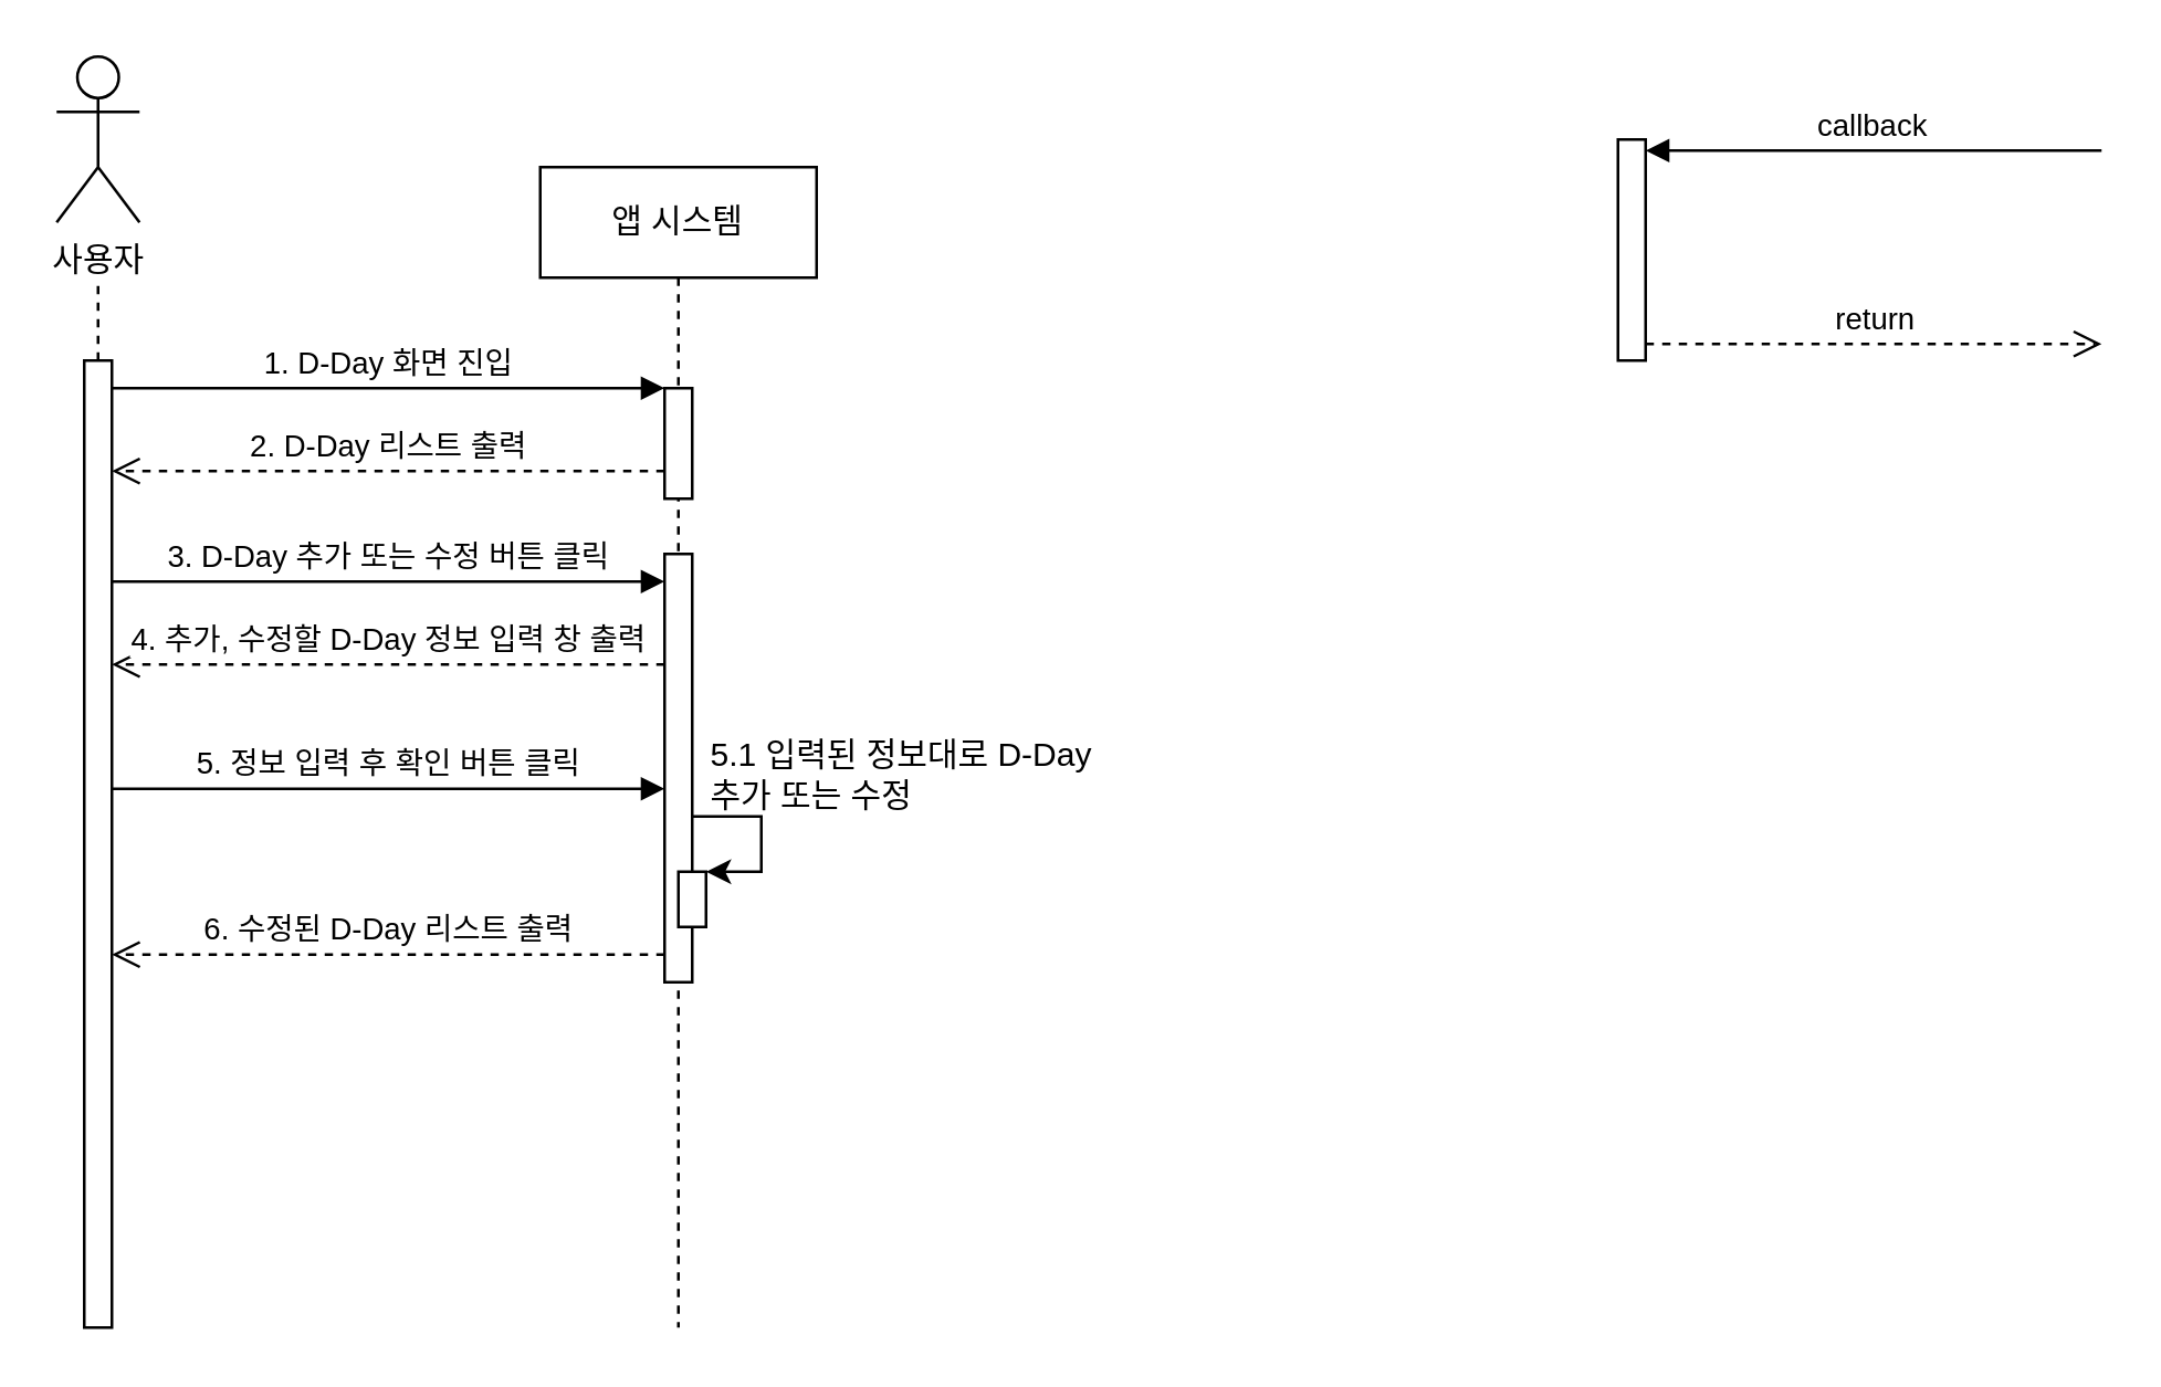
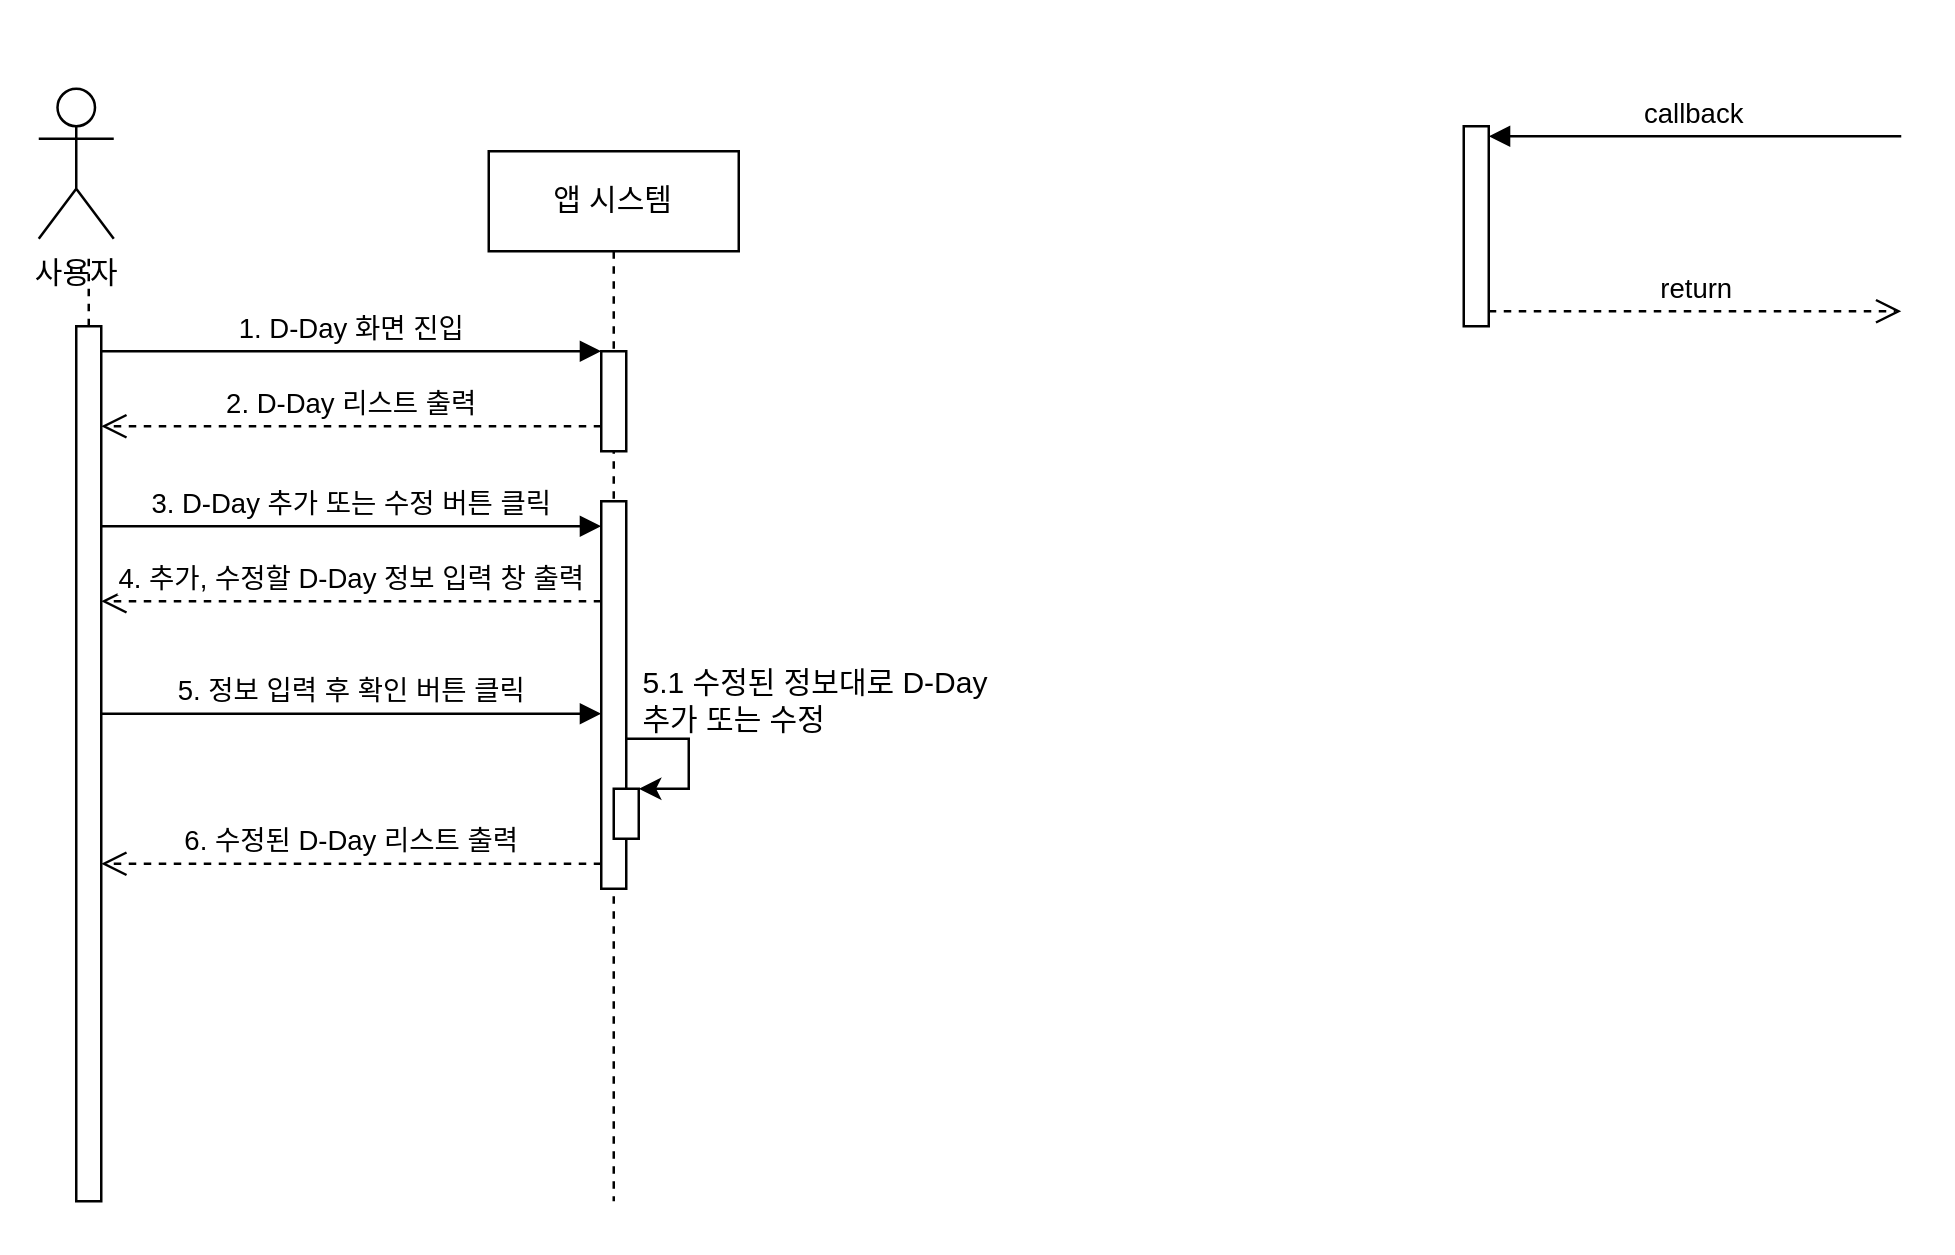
  <mxCell id="0" />
  <mxCell id="1" parent="0" />
  <mxCell id="2" value="앱 시스템" style="shape=umlLifeline;perimeter=lifelinePerimeter;whiteSpace=wrap;html=1;container=0;dropTarget=0;collapsible=0;recursiveResize=0;outlineConnect=0;portConstraint=eastwest;newEdgeStyle={&quot;edgeStyle&quot;:&quot;elbowEdgeStyle&quot;,&quot;elbow&quot;:&quot;vertical&quot;,&quot;curved&quot;:0,&quot;rounded&quot;:0};" parent="1" vertex="1"><mxGeometry x="195" y="60" width="100" height="420" as="geometry" /></mxCell>
  <mxCell id="3" value="" style="html=1;points=[];perimeter=orthogonalPerimeter;outlineConnect=0;targetShapes=umlLifeline;portConstraint=eastwest;newEdgeStyle={&quot;edgeStyle&quot;:&quot;elbowEdgeStyle&quot;,&quot;elbow&quot;:&quot;vertical&quot;,&quot;curved&quot;:0,&quot;rounded&quot;:0};" parent="2" vertex="1"><mxGeometry x="45" y="80" width="10" height="40" as="geometry" /></mxCell>
- <mxCell id="4" value="5.1 입력된 정보대로 D-Day&lt;div&gt;추가 또는 수정&lt;/div&gt;" style="text;html=1;align=left;verticalAlign=middle;resizable=0;points=[];autosize=1;strokeColor=none;fillColor=none;" vertex="1" parent="2"><mxGeometry x="60" y="200" width="160" height="40" as="geometry" /></mxCell>
+ <mxCell id="4" value="5.1 수정된 정보대로 D-Day&lt;div&gt;추가 또는 수정&lt;/div&gt;" style="text;html=1;align=left;verticalAlign=middle;resizable=0;points=[];autosize=1;strokeColor=none;fillColor=none;" vertex="1" parent="2"><mxGeometry x="60" y="200" width="160" height="40" as="geometry" /></mxCell>
  <mxCell id="5" value="" style="html=1;points=[];perimeter=orthogonalPerimeter;outlineConnect=0;targetShapes=umlLifeline;portConstraint=eastwest;newEdgeStyle={&quot;edgeStyle&quot;:&quot;elbowEdgeStyle&quot;,&quot;elbow&quot;:&quot;vertical&quot;,&quot;curved&quot;:0,&quot;rounded&quot;:0};" vertex="1" parent="2"><mxGeometry x="45" y="140" width="10" height="155" as="geometry" /></mxCell>
  <mxCell id="6" value="" style="endArrow=classic;html=1;rounded=0;edgeStyle=orthogonalEdgeStyle;" edge="1" parent="2" source="5" target="7"><mxGeometry width="50" height="50" relative="1" as="geometry"><mxPoint x="60" y="235" as="sourcePoint" /><mxPoint x="110" y="255" as="targetPoint" /><Array as="points"><mxPoint x="80" y="235" /><mxPoint x="80" y="255" /></Array></mxGeometry></mxCell>
  <mxCell id="7" value="" style="html=1;points=[];perimeter=orthogonalPerimeter;outlineConnect=0;targetShapes=umlLifeline;portConstraint=eastwest;newEdgeStyle={&quot;edgeStyle&quot;:&quot;elbowEdgeStyle&quot;,&quot;elbow&quot;:&quot;vertical&quot;,&quot;curved&quot;:0,&quot;rounded&quot;:0};" vertex="1" parent="2"><mxGeometry x="50" y="255" width="10" height="20" as="geometry" /></mxCell>
  <mxCell id="8" value="1. D-Day 화면 진입" style="html=1;verticalAlign=bottom;endArrow=block;edgeStyle=elbowEdgeStyle;elbow=vertical;curved=0;rounded=0;" parent="1" source="14" target="3" edge="1"><mxGeometry relative="1" as="geometry"><mxPoint x="140" y="150" as="sourcePoint" /><Array as="points"><mxPoint x="125" y="140" /></Array></mxGeometry></mxCell>
  <mxCell id="9" value="2. D-Day 리스트 출력" style="html=1;verticalAlign=bottom;endArrow=open;dashed=1;endSize=8;edgeStyle=elbowEdgeStyle;elbow=vertical;curved=0;rounded=0;" parent="1" source="3" target="14" edge="1"><mxGeometry relative="1" as="geometry"><mxPoint x="40" y="170" as="targetPoint" /><Array as="points"><mxPoint x="135" y="170" /></Array><mxPoint x="210" y="170" as="sourcePoint" /></mxGeometry></mxCell>
  <mxCell id="10" value="callback" style="html=1;verticalAlign=bottom;endArrow=block;edgeStyle=elbowEdgeStyle;elbow=vertical;curved=0;rounded=0;" parent="1" target="15" edge="1"><mxGeometry relative="1" as="geometry"><mxPoint x="760" y="54" as="sourcePoint" /><Array as="points"><mxPoint x="685" y="54" /></Array></mxGeometry></mxCell>
  <mxCell id="11" value="return" style="html=1;verticalAlign=bottom;endArrow=open;dashed=1;endSize=8;edgeStyle=elbowEdgeStyle;elbow=vertical;curved=0;rounded=0;" parent="1" source="15" edge="1"><mxGeometry relative="1" as="geometry"><mxPoint x="760" y="124" as="targetPoint" /><Array as="points"><mxPoint x="675" y="124" /></Array></mxGeometry></mxCell>
- <mxCell id="12" value="사용자" style="shape=umlActor;verticalLabelPosition=bottom;verticalAlign=top;html=1;outlineConnect=0;" vertex="1" parent="1"><mxGeometry x="20" y="20" width="30" height="60" as="geometry" /></mxCell>
+ <mxCell id="12" value="사용자" style="shape=umlActor;verticalLabelPosition=bottom;verticalAlign=top;html=1;outlineConnect=0;" vertex="1" parent="1"><mxGeometry x="15" y="35" width="30" height="60" as="geometry" /></mxCell>
  <mxCell id="13" value="" style="endArrow=none;dashed=1;html=1;rounded=0;" edge="1" parent="1" source="14"><mxGeometry width="50" height="50" relative="1" as="geometry"><mxPoint x="35" y="360" as="sourcePoint" /><mxPoint x="35" y="100" as="targetPoint" /></mxGeometry></mxCell>
  <mxCell id="14" value="" style="html=1;points=[];perimeter=orthogonalPerimeter;outlineConnect=0;targetShapes=umlLifeline;portConstraint=eastwest;newEdgeStyle={&quot;edgeStyle&quot;:&quot;elbowEdgeStyle&quot;,&quot;elbow&quot;:&quot;vertical&quot;,&quot;curved&quot;:0,&quot;rounded&quot;:0};" parent="1" vertex="1"><mxGeometry x="30" y="130" width="10" height="350" as="geometry" /></mxCell>
  <mxCell id="15" value="" style="html=1;points=[];perimeter=orthogonalPerimeter;outlineConnect=0;targetShapes=umlLifeline;portConstraint=eastwest;newEdgeStyle={&quot;edgeStyle&quot;:&quot;elbowEdgeStyle&quot;,&quot;elbow&quot;:&quot;vertical&quot;,&quot;curved&quot;:0,&quot;rounded&quot;:0};" parent="1" vertex="1"><mxGeometry x="585" y="50" width="10" height="80" as="geometry" /></mxCell>
  <mxCell id="16" value="3. D-Day 추가 또는 수정 버튼 클릭" style="html=1;verticalAlign=bottom;endArrow=block;edgeStyle=elbowEdgeStyle;elbow=vertical;curved=0;rounded=0;" edge="1" parent="1" source="14" target="5"><mxGeometry relative="1" as="geometry"><mxPoint x="55" y="210" as="sourcePoint" /><Array as="points"><mxPoint x="115" y="210" /></Array><mxPoint x="225" y="210" as="targetPoint" /></mxGeometry></mxCell>
  <mxCell id="17" value="4. 추가, 수정할 D-Day 정보 입력 창 출력" style="html=1;verticalAlign=bottom;endArrow=open;dashed=1;endSize=8;edgeStyle=elbowEdgeStyle;elbow=vertical;curved=0;rounded=0;" edge="1" parent="1" source="5" target="14"><mxGeometry relative="1" as="geometry"><mxPoint x="65" y="240" as="targetPoint" /><Array as="points"><mxPoint x="125" y="240" /></Array><mxPoint x="225" y="240" as="sourcePoint" /></mxGeometry></mxCell>
  <mxCell id="18" value="5. 정보 입력 후 확인 버튼 클릭" style="html=1;verticalAlign=bottom;endArrow=block;edgeStyle=elbowEdgeStyle;elbow=horizontal;curved=0;rounded=0;" edge="1" parent="1" source="14" target="5"><mxGeometry relative="1" as="geometry"><mxPoint x="50" y="285" as="sourcePoint" /><Array as="points"><mxPoint x="135" y="285" /></Array><mxPoint x="215" y="285" as="targetPoint" /></mxGeometry></mxCell>
  <mxCell id="19" value="6. 수정된 D-Day 리스트 출력" style="html=1;verticalAlign=bottom;endArrow=open;dashed=1;endSize=8;edgeStyle=elbowEdgeStyle;elbow=vertical;curved=0;rounded=0;" edge="1" parent="1" source="5" target="14"><mxGeometry relative="1" as="geometry"><mxPoint x="65" y="345" as="targetPoint" /><Array as="points"><mxPoint x="215" y="345" /></Array><mxPoint x="225" y="345" as="sourcePoint" /></mxGeometry></mxCell>
